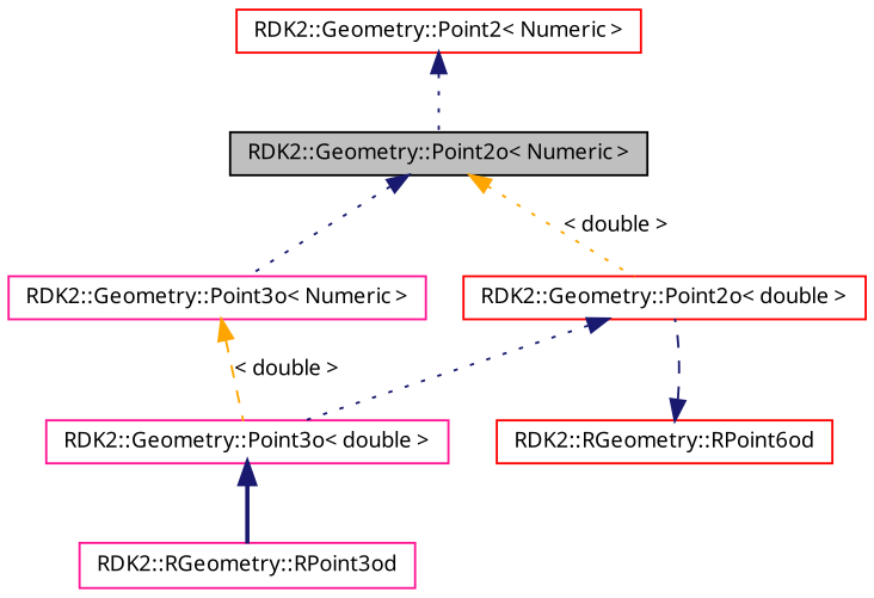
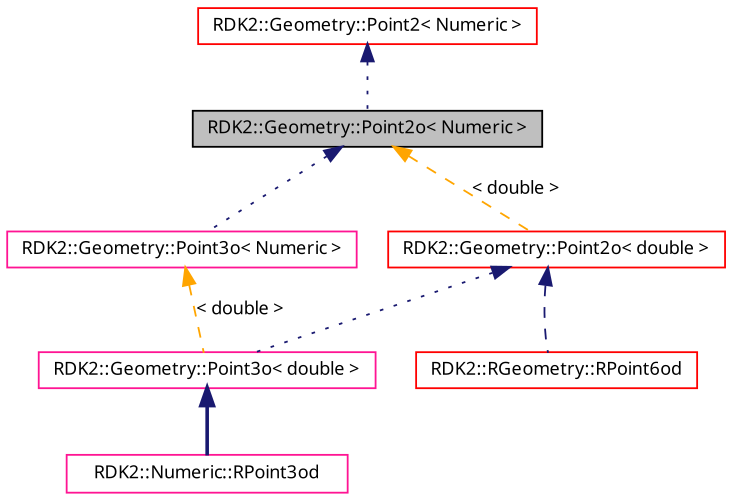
  digraph {
    node [color=deeppink fillcolor=white fontname="FreeSans.ttf" fontsize=10 shape=record style=filled]
    edge [color=midnightblue dir=back fontname="FreeSans.ttf" fontsize=10 labelfontname="FreeSans.ttf" labelfontsize=10 style=dotted]
    n1 [color=black fillcolor=grey75 fontcolor=black height=0.2 label="RDK2::Geometry::Point2o\< Numeric \>" width=0.4]
    n2 [height=0.2 label="RDK2::Geometry::Point3o\< Numeric \>" width=0.4]
    n3 [color=red height=0.2 label="RDK2::Geometry::Point2o\< double \>" width=0.4]
    n4 [height=0.2 label="RDK2::Geometry::Point3o\< double \>" width=0.4]
    n5 [color=red height=0.2 label="RDK2::RGeometry::RPoint6od" width=0.4]
    n6 [color=red height=0.2 label="RDK2::Geometry::Point2\< Numeric \>" width=0.4]
-   n7 [height=0.2 label="RDK2::RGeometry::RPoint3od" width=0.4]
+   n7 [height=0.2 label="RDK2::Numeric::RPoint3od" width=0.4]
    n1 -> n2
-   n1 -> n3 [color=orange label="\< double \>"]
+   n1 -> n3 [color=orange label="\< double \>" style=dashed]
    n2 -> n4 [color=orange label="\< double \>" style=dashed]
    n3 -> n4
-   n5 -> n3 [style=dashed]
+   n3 -> n5 [style=dashed]
    n4 -> n7 [style=bold]
    n6 -> n1
  }
